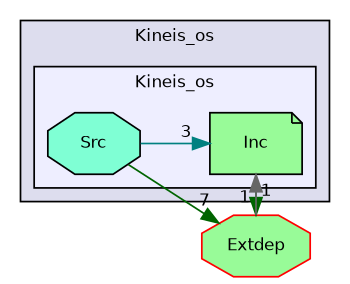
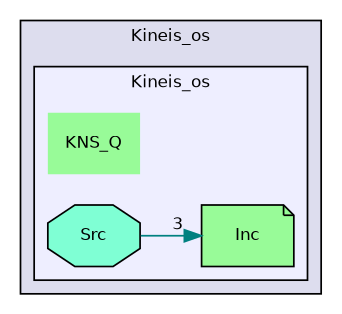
  digraph {
    compound=true
    rankdir=LR
    node [fillcolor=palegreen fontname=Helvetica fontsize=10 shape=octagon style=filled]
    edge [color=darkgreen headlabel=1 labeldistance=1.5 labelfontname=Helvetica labelfontsize=10]
+   n1 [label=KNS_Q shape=plaintext]
    n2 [label=Inc shape=note]
    n3 [fillcolor=aquamarine label=Src]
-   n4 [color=red label=Extdep]
    subgraph cluster_1 {
      bgcolor="#ddddee"
      fontname=Helvetica
      fontsize=10
      label=Kineis_os
      pencolor=black
      subgraph cluster_2 {
        bgcolor="#eeeeff"
        fontname=Helvetica
        fontsize=10
        label=Kineis_os
        pencolor=black
+       n1
        n2
        n3
      }
    }
-   n2 -> n4
    n3 -> n2 [color=teal headlabel=3]
-   n3 -> n4 [headlabel=7]
-   n4 -> n2 [color=gray40]
  }
